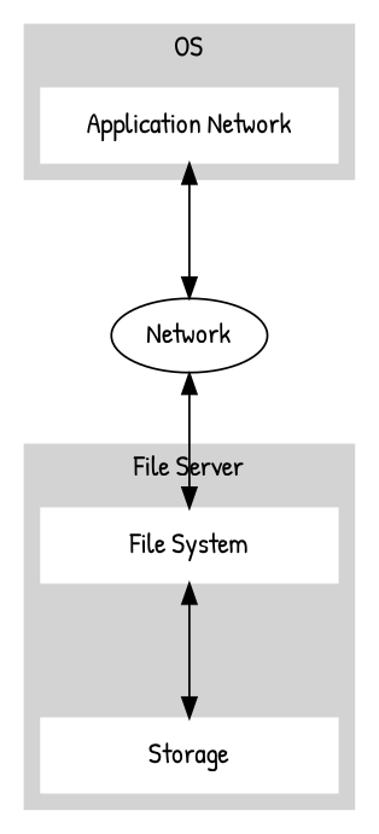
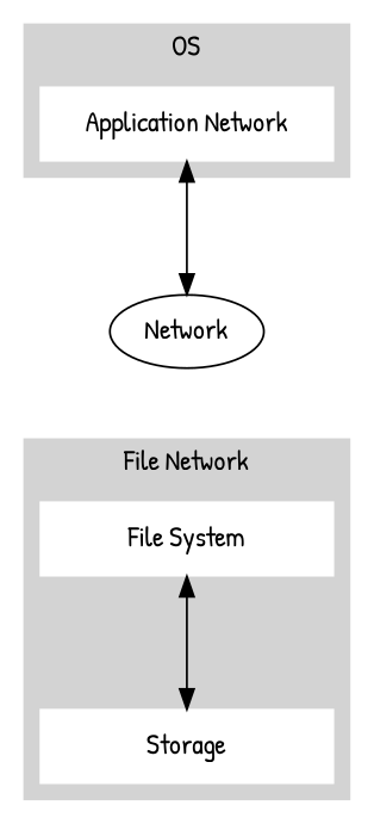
  digraph {
    compound=true
    fontname="Patrick Hand"
    nodesep=0.75
    ranksep="0.92 equally"
    node [color=white fontname="Patrick Hand" shape=box style=filled]
    edge [dir=both fontname="Patrick Hand"]
    n1 [label="Application Network" width=2.0]
    n2 [label="File System" width=2.0]
    n3 [label=Storage width=2.0]
    n4 [label=Network color="" shape="" style=""]
    subgraph cluster_1 {
      color=lightgrey
      label=OS
      style=filled
      n1
    }
    subgraph cluster_2 {
      color=lightgrey
-     label="File Server"
+     label="File Network"
      style=filled
      n2
      n3
    }
    n1 -> n4
    n2 -> n3 [minlen=1]
-   n4 -> n2
  }
